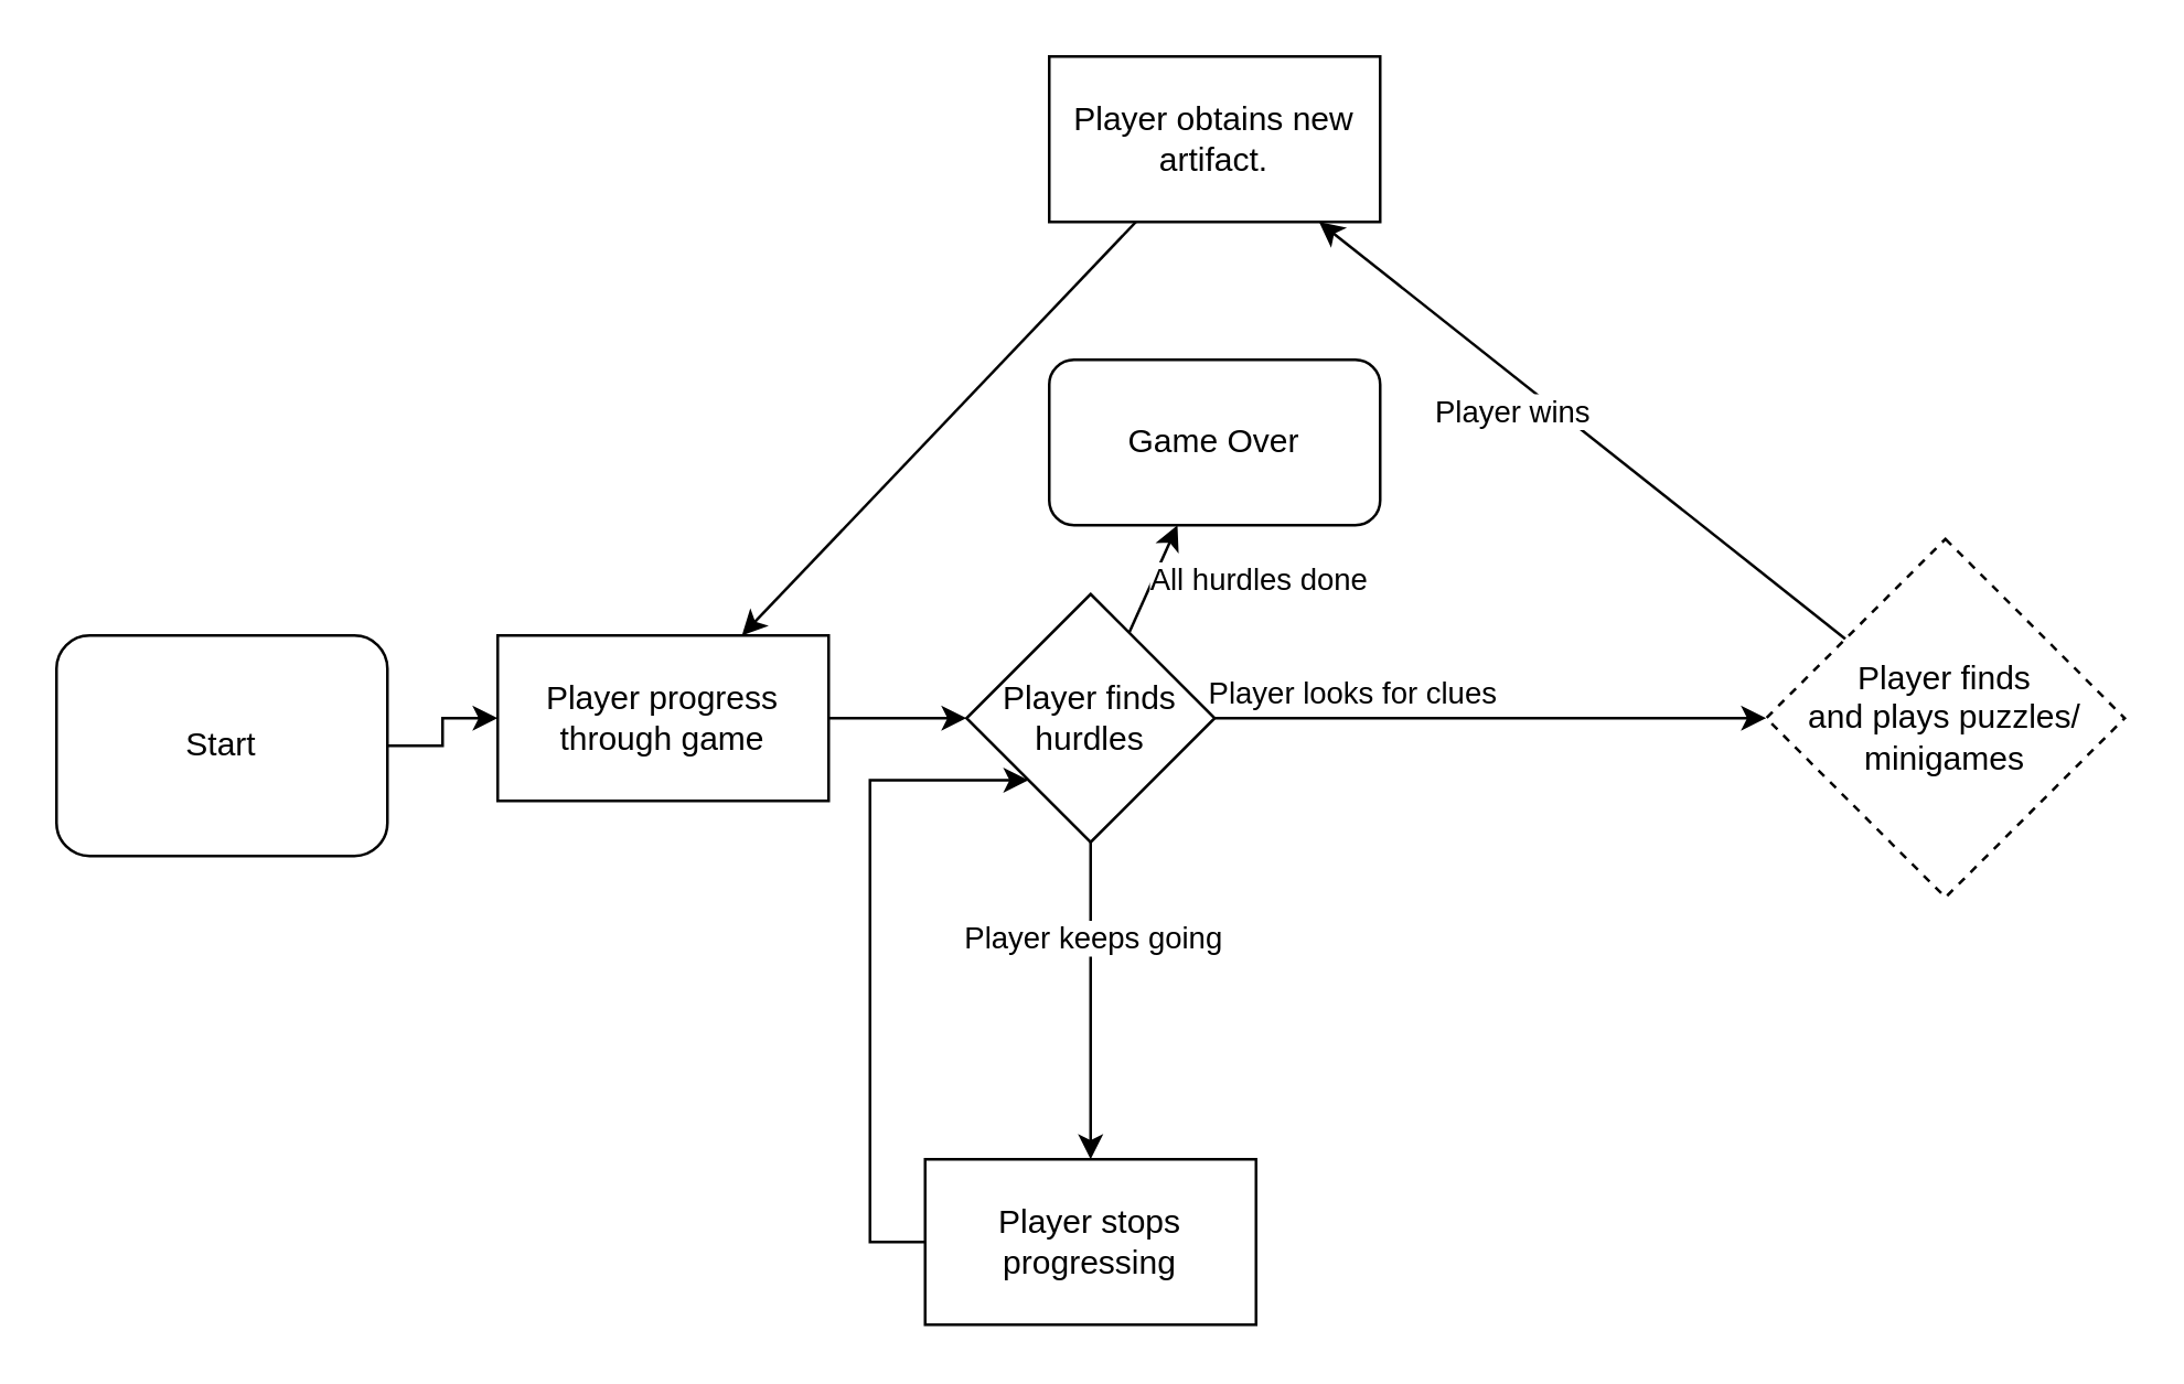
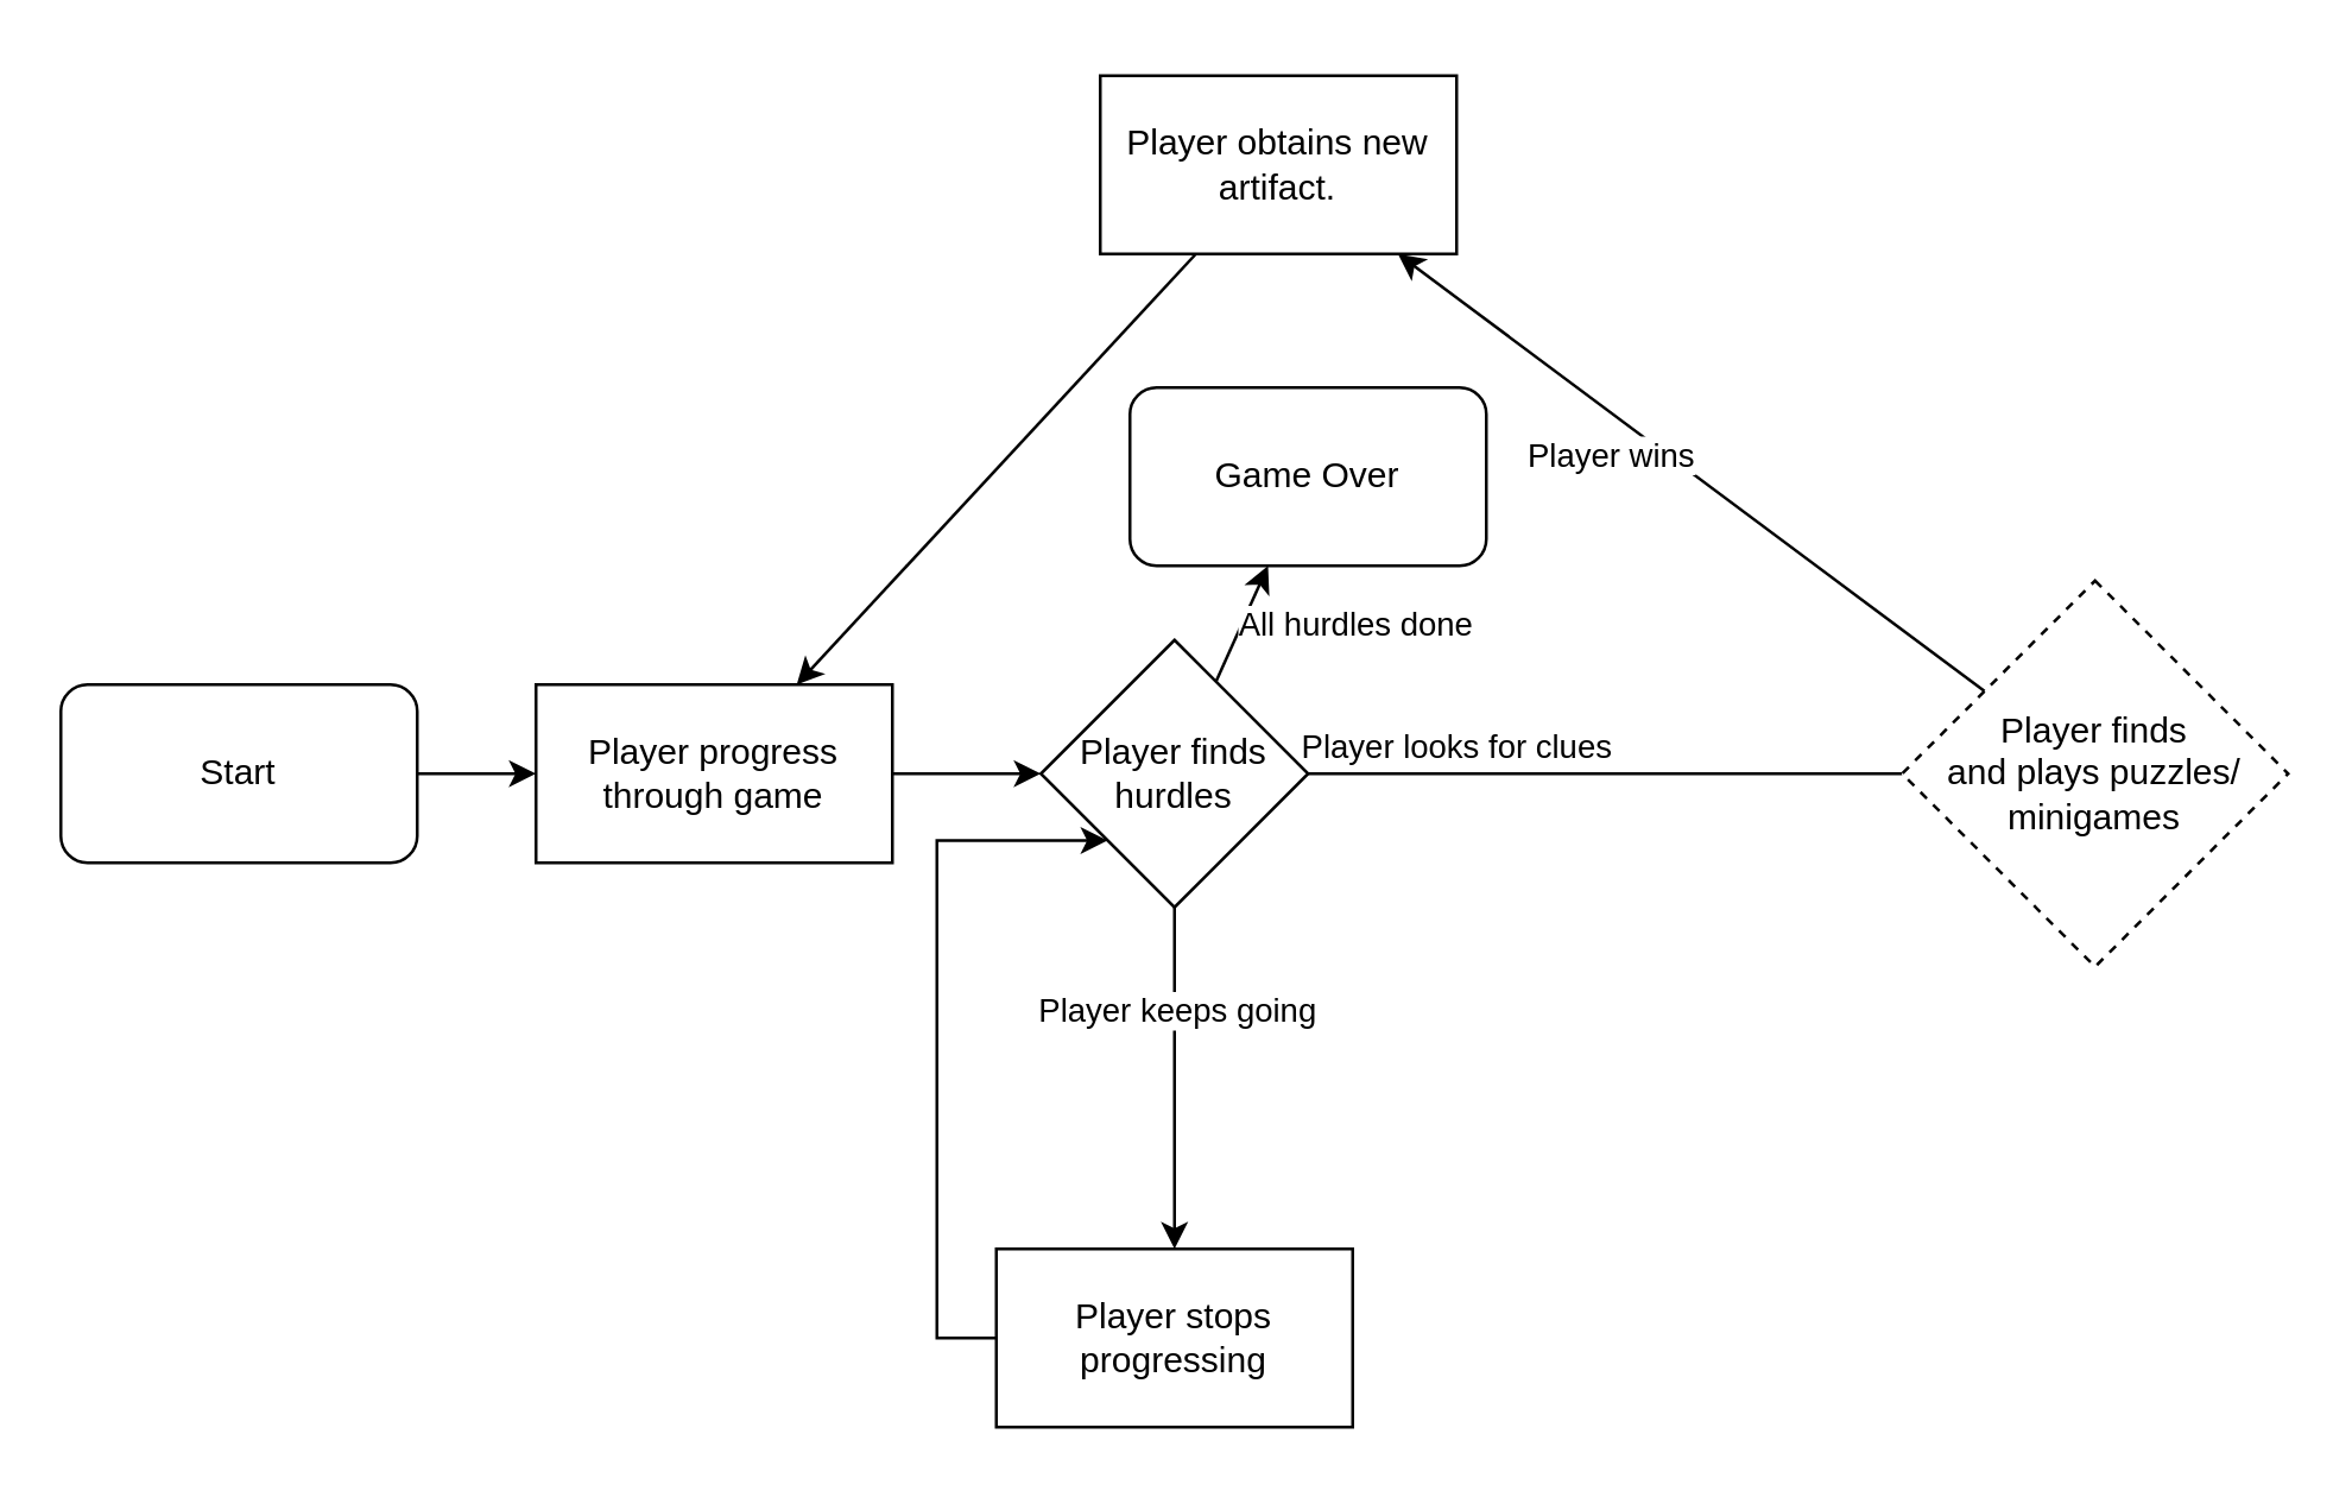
  <mxCell id="0" />
  <mxCell id="1" parent="0" />
  <mxCell id="2" style="edgeStyle=orthogonalEdgeStyle;rounded=0;orthogonalLoop=1;jettySize=auto;html=1;entryX=0;entryY=0.5;entryDx=0;entryDy=0;" edge="1" parent="1" source="3" target="5"><mxGeometry relative="1" as="geometry" /></mxCell>
- <mxCell id="3" value="Start" style="rounded=1;whiteSpace=wrap;html=1;" vertex="1" parent="1"><mxGeometry x="20" y="230" width="120" height="80" as="geometry" /></mxCell>
+ <mxCell id="3" value="Start" style="rounded=1;whiteSpace=wrap;html=1;" vertex="1" parent="1"><mxGeometry x="20" y="230" width="120" height="60" as="geometry" /></mxCell>
  <mxCell id="4" style="edgeStyle=orthogonalEdgeStyle;rounded=0;orthogonalLoop=1;jettySize=auto;html=1;entryX=0;entryY=0.5;entryDx=0;entryDy=0;" edge="1" parent="1" source="5" target="12"><mxGeometry relative="1" as="geometry"><mxPoint x="470" y="260" as="targetPoint" /></mxGeometry></mxCell>
  <mxCell id="5" value="Player progress through game" style="rounded=0;whiteSpace=wrap;html=1;" vertex="1" parent="1"><mxGeometry x="180" y="230" width="120" height="60" as="geometry" /></mxCell>
  <mxCell id="6" style="edgeStyle=none;rounded=0;orthogonalLoop=1;jettySize=auto;html=1;" edge="1" parent="1" source="12" target="14"><mxGeometry relative="1" as="geometry" /></mxCell>
  <mxCell id="7" value="Player keeps going" style="edgeLabel;html=1;align=center;verticalAlign=middle;resizable=0;points=[];" vertex="1" connectable="0" parent="6"><mxGeometry x="-0.623" y="-2" relative="1" as="geometry"><mxPoint x="2" y="12.5" as="offset" /></mxGeometry></mxCell>
- <mxCell id="8" style="edgeStyle=none;rounded=0;orthogonalLoop=1;jettySize=auto;html=1;" edge="1" parent="1" source="12" target="17"><mxGeometry relative="1" as="geometry" /></mxCell>
+ <mxCell id="8" style="edgeStyle=none;rounded=0;orthogonalLoop=1;jettySize=auto;html=1;endArrow=none;" edge="1" parent="1" source="12" target="17"><mxGeometry relative="1" as="geometry" /></mxCell>
  <mxCell id="9" value="Player looks for clues" style="edgeLabel;html=1;align=center;verticalAlign=middle;resizable=0;points=[];" vertex="1" connectable="0" parent="8"><mxGeometry x="-0.766" relative="1" as="geometry"><mxPoint x="26.55" y="-10" as="offset" /></mxGeometry></mxCell>
  <mxCell id="10" style="rounded=0;orthogonalLoop=1;jettySize=auto;html=1;" edge="1" parent="1" source="12" target="20"><mxGeometry relative="1" as="geometry"><mxPoint x="426.5" y="190" as="targetPoint" /></mxGeometry></mxCell>
  <mxCell id="11" value="All hurdles done" style="edgeLabel;html=1;align=center;verticalAlign=middle;resizable=0;points=[];" vertex="1" connectable="0" parent="10"><mxGeometry x="0.435" y="1" relative="1" as="geometry"><mxPoint x="34.49" y="9.12" as="offset" /></mxGeometry></mxCell>
  <mxCell id="12" value="Player finds hurdles" style="rhombus;whiteSpace=wrap;html=1;" vertex="1" parent="1"><mxGeometry x="350" y="215" width="90" height="90" as="geometry" /></mxCell>
  <mxCell id="13" style="edgeStyle=orthogonalEdgeStyle;rounded=0;orthogonalLoop=1;jettySize=auto;html=1;entryX=0;entryY=1;entryDx=0;entryDy=0;exitX=0;exitY=0.5;exitDx=0;exitDy=0;" edge="1" parent="1" source="14" target="12"><mxGeometry relative="1" as="geometry"><mxPoint x="365" y="430" as="sourcePoint" /><Array as="points"><mxPoint x="315" y="450" /><mxPoint x="315" y="283" /><mxPoint x="373" y="283" /></Array></mxGeometry></mxCell>
  <mxCell id="14" value="Player stops progressing" style="rounded=0;whiteSpace=wrap;html=1;" vertex="1" parent="1"><mxGeometry x="335" y="420" width="120" height="60" as="geometry" /></mxCell>
  <mxCell id="15" style="edgeStyle=none;rounded=0;orthogonalLoop=1;jettySize=auto;html=1;" edge="1" parent="1" source="17" target="19"><mxGeometry relative="1" as="geometry" /></mxCell>
  <mxCell id="16" value="Player wins" style="edgeLabel;html=1;align=center;verticalAlign=middle;resizable=0;points=[];" vertex="1" connectable="0" parent="15"><mxGeometry x="0.465" y="1" relative="1" as="geometry"><mxPoint x="18.88" y="26.62" as="offset" /></mxGeometry></mxCell>
  <mxCell id="17" value="Player finds&lt;br&gt;and plays puzzles/&lt;br&gt;minigames" style="rhombus;whiteSpace=wrap;html=1;dashed=1;" vertex="1" parent="1"><mxGeometry x="640" y="195" width="130" height="130" as="geometry" /></mxCell>
  <mxCell id="18" style="edgeStyle=none;rounded=0;orthogonalLoop=1;jettySize=auto;html=1;" edge="1" parent="1" source="19" target="5"><mxGeometry relative="1" as="geometry" /></mxCell>
- <mxCell id="19" value="Player obtains new artifact." style="rounded=0;whiteSpace=wrap;html=1;" vertex="1" parent="1"><mxGeometry x="380" y="20" width="120" height="60" as="geometry" /></mxCell>
+ <mxCell id="19" value="Player obtains new artifact." style="rounded=0;whiteSpace=wrap;html=1;" vertex="1" parent="1"><mxGeometry x="370" y="25" width="120" height="60" as="geometry" /></mxCell>
  <mxCell id="20" value="Game Over" style="rounded=1;whiteSpace=wrap;html=1;" vertex="1" parent="1"><mxGeometry x="380" y="130" width="120" height="60" as="geometry" /></mxCell>
